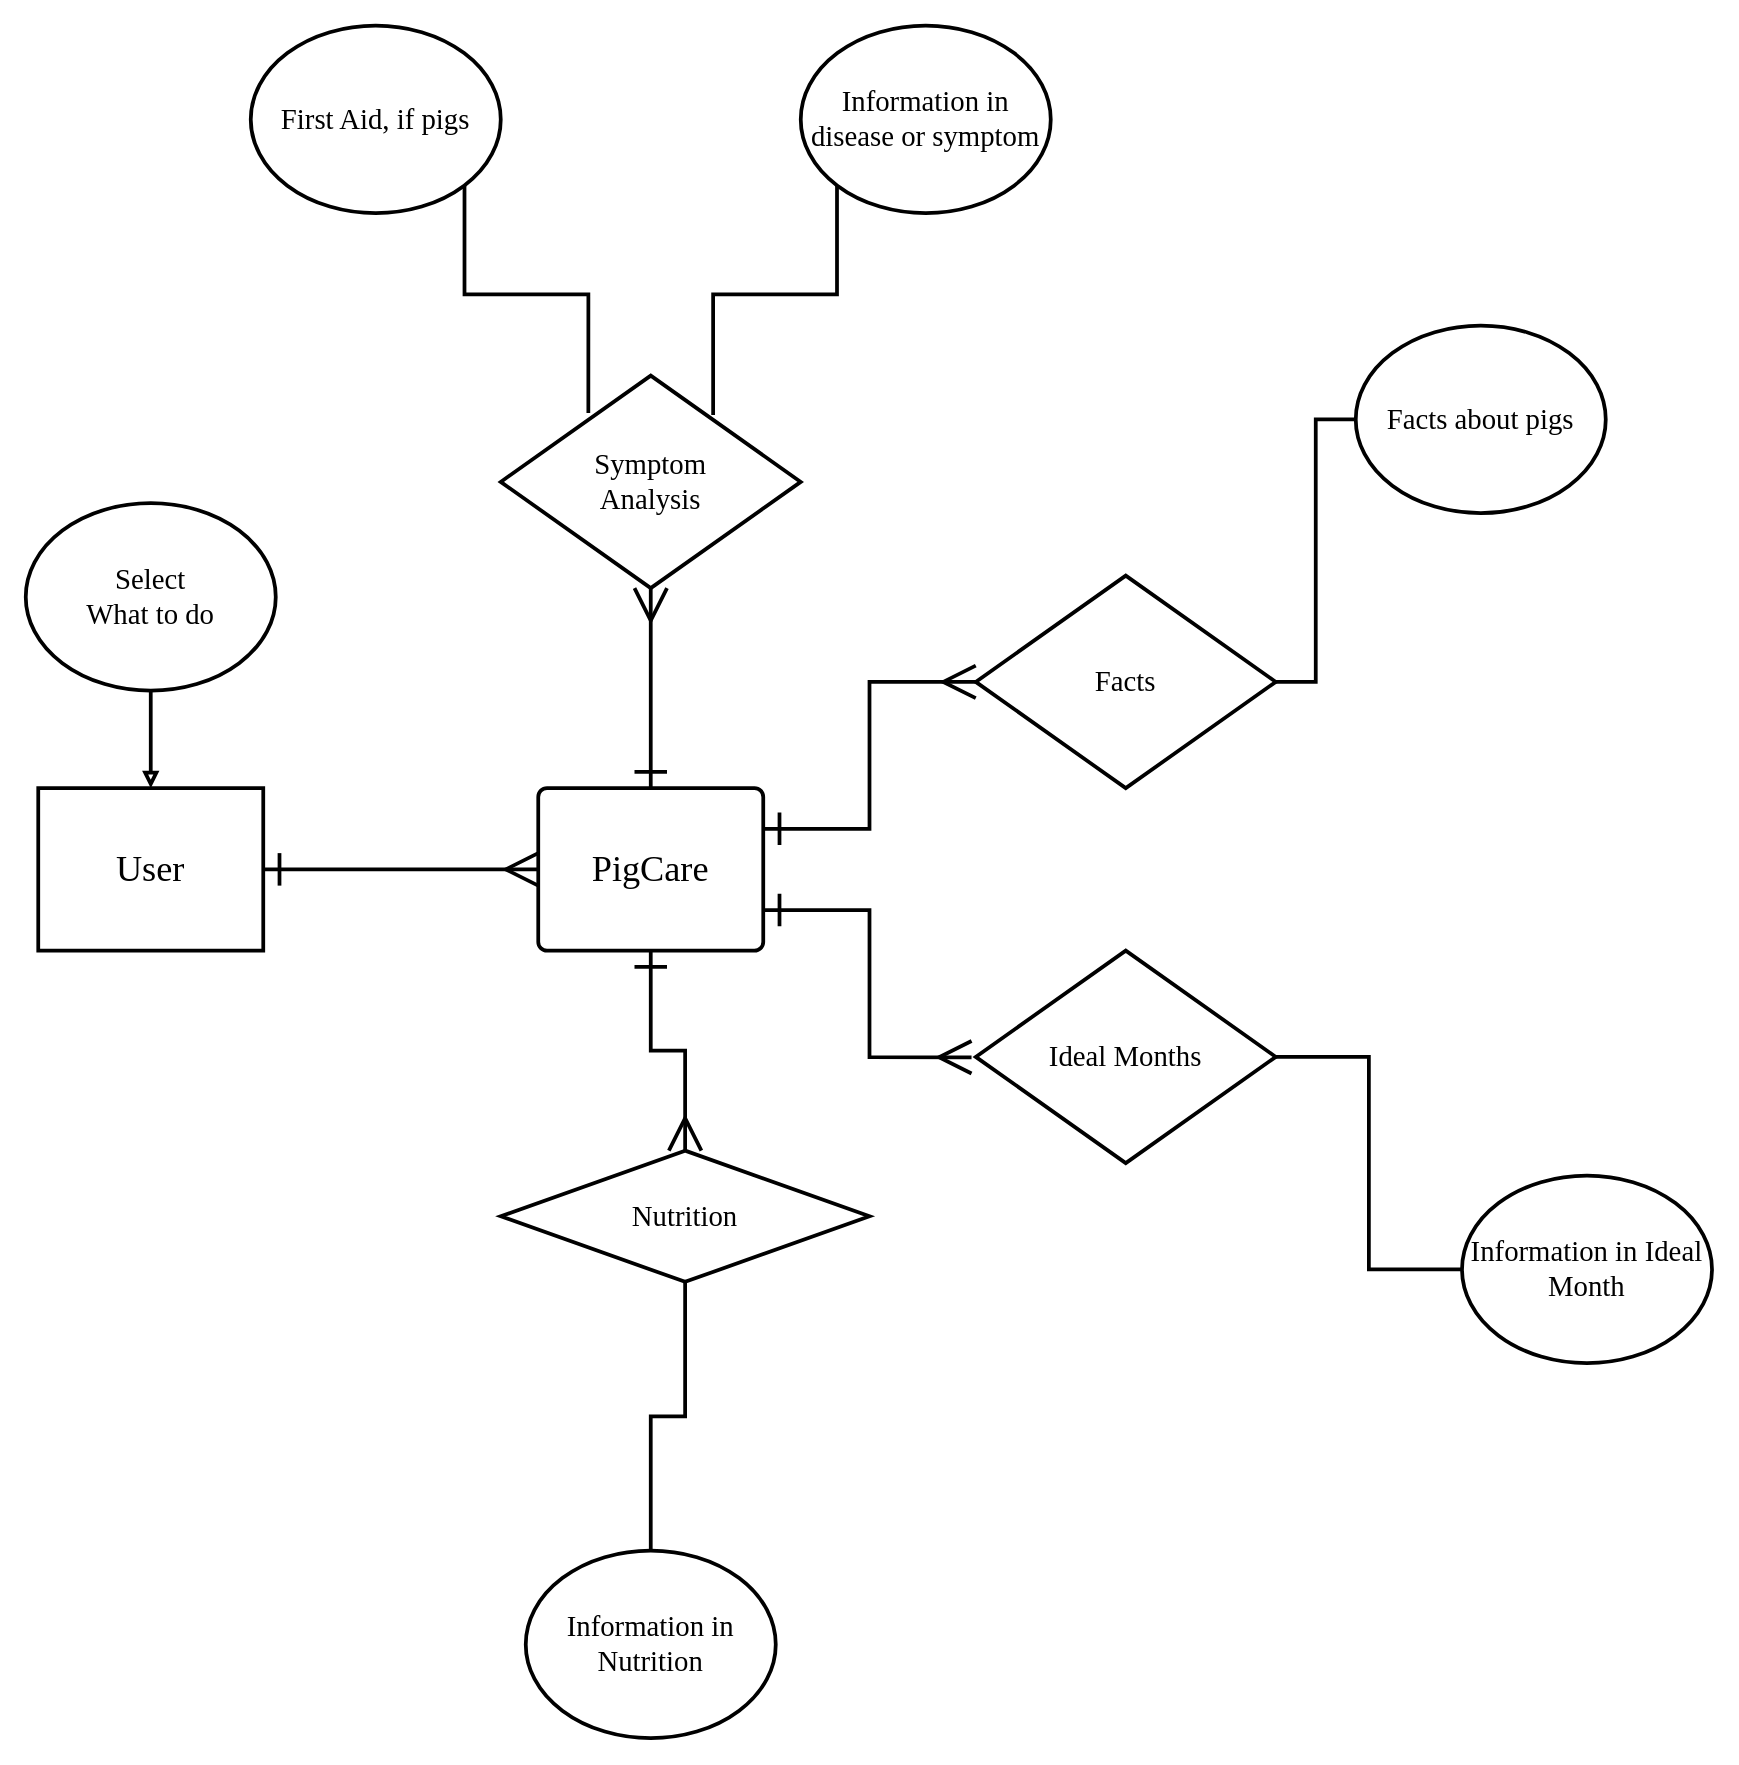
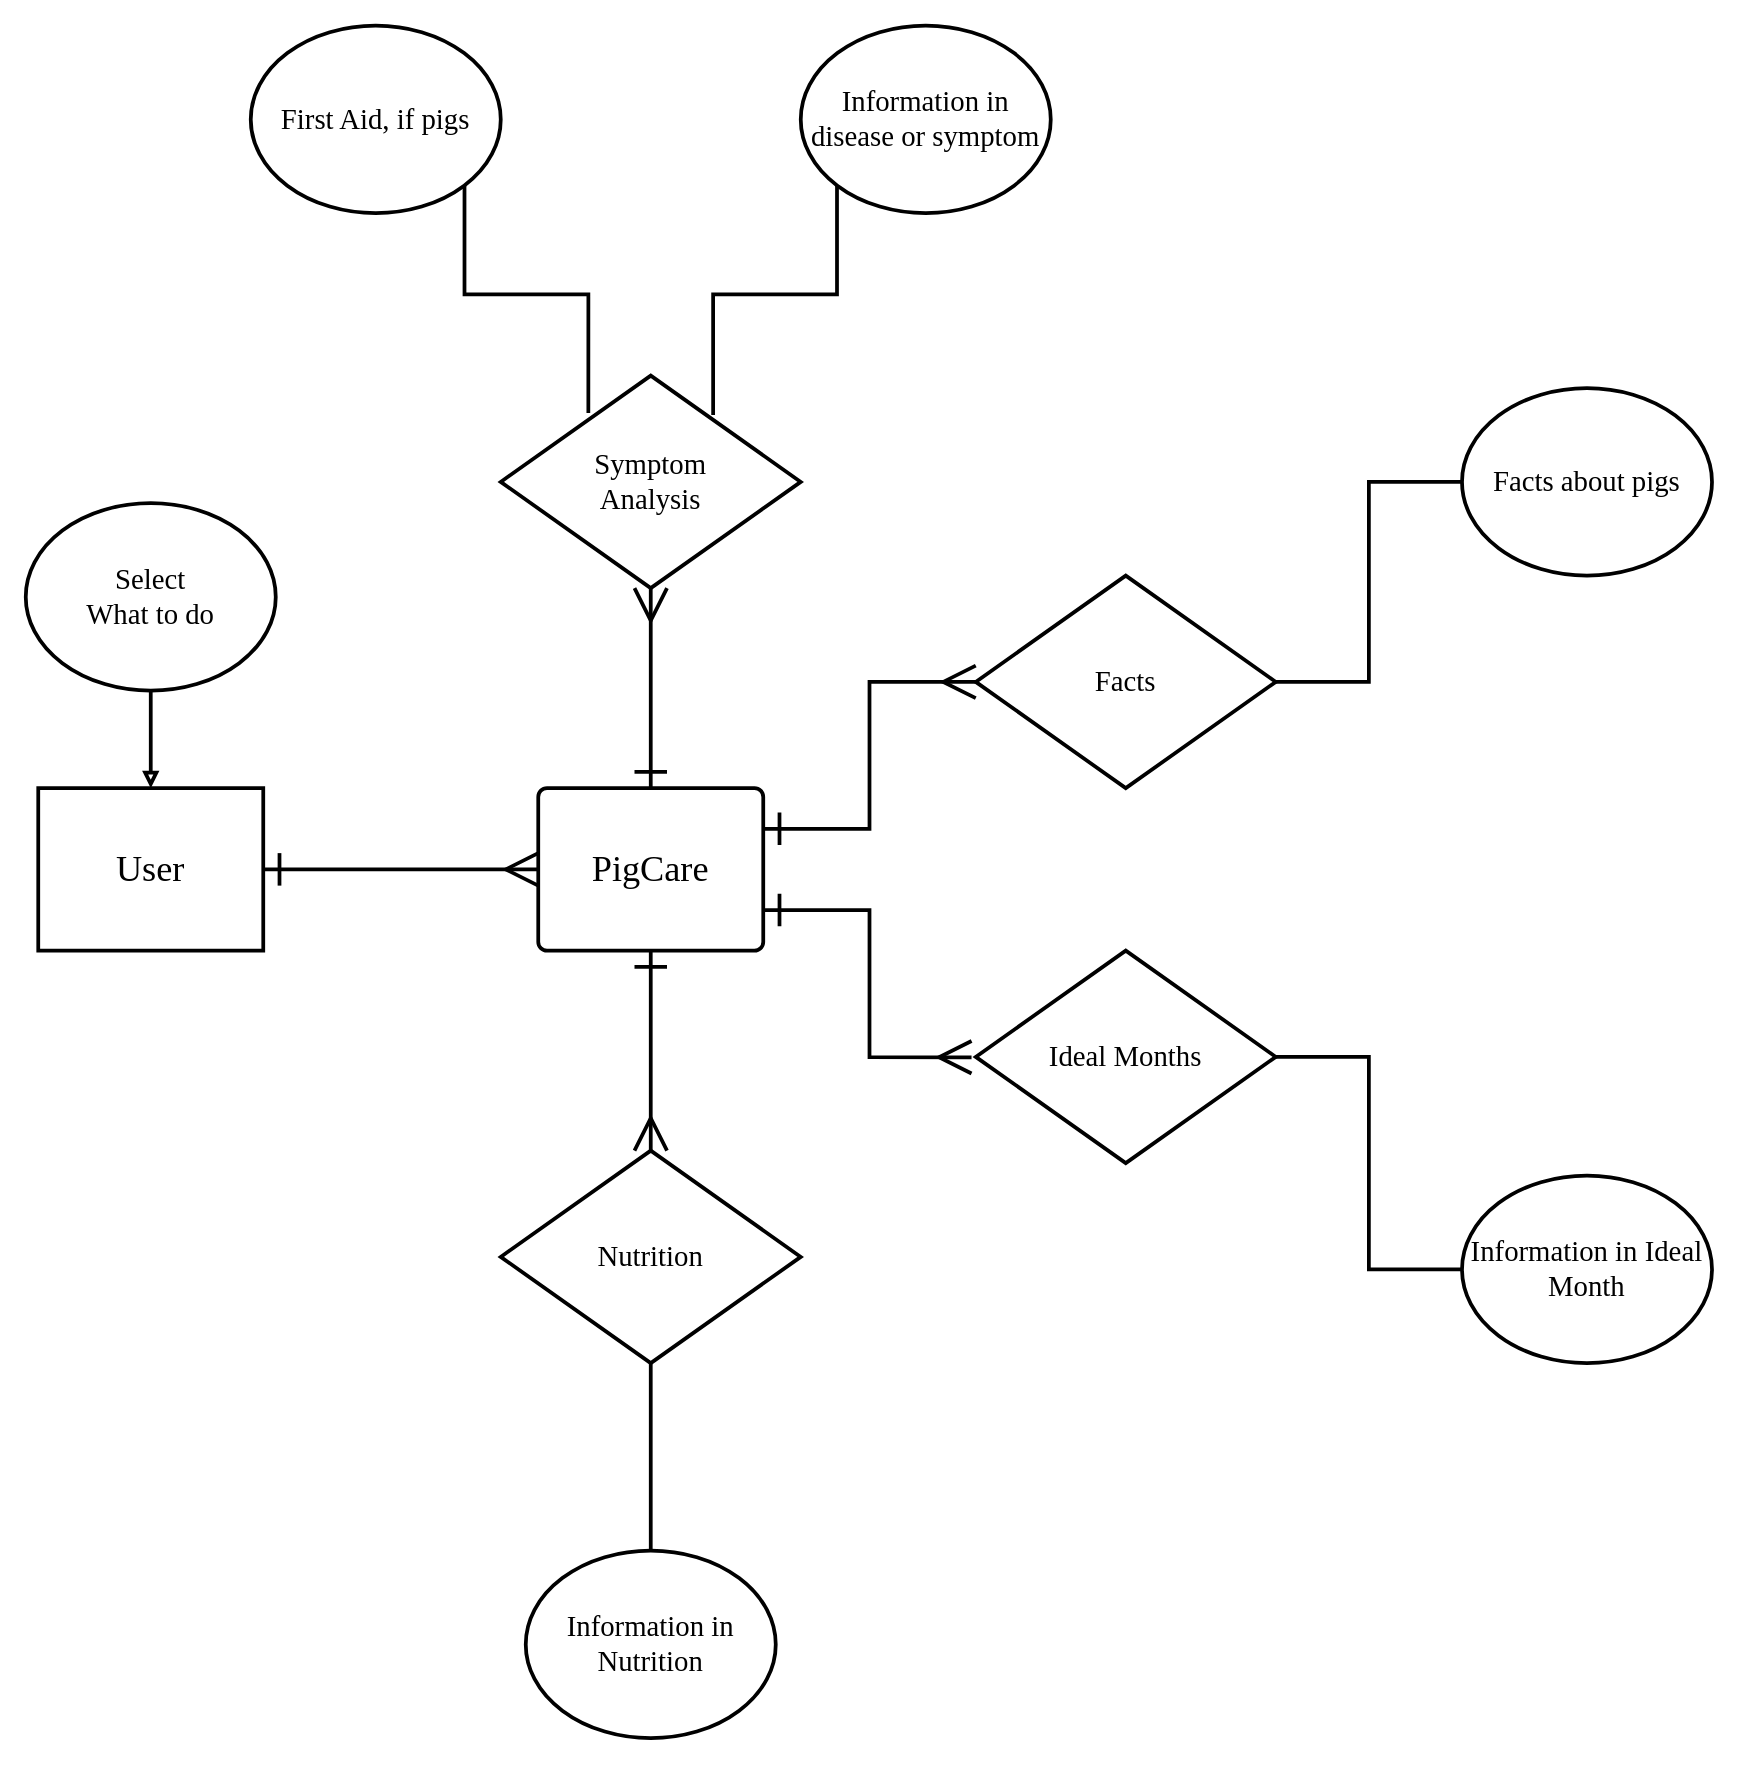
  <mxCell id="0" />
  <mxCell id="1" parent="0" />
  <mxCell id="2" value="" style="edgeStyle=orthogonalEdgeStyle;rounded=0;orthogonalLoop=1;jettySize=auto;html=1;endArrow=block;endFill=0;strokeWidth=3;" edge="1" parent="1" source="3" target="5"><mxGeometry relative="1" as="geometry" /></mxCell>
  <mxCell id="3" value="&lt;font face=&quot;Times New Roman&quot; style=&quot;font-size: 23px;&quot;&gt;Select &lt;br&gt;What to do&lt;/font&gt;" style="strokeWidth=3;html=1;shape=mxgraph.flowchart.start_1;whiteSpace=wrap;" vertex="1" parent="1"><mxGeometry x="20" y="402" width="200" height="150" as="geometry" /></mxCell>
  <mxCell id="4" style="edgeStyle=orthogonalEdgeStyle;rounded=0;orthogonalLoop=1;jettySize=auto;html=1;exitX=1;exitY=0.5;exitDx=0;exitDy=0;startArrow=ERone;startFill=0;endArrow=ERmany;endFill=0;endSize=22;startSize=22;strokeWidth=3;" edge="1" parent="1" source="5" target="10"><mxGeometry relative="1" as="geometry" /></mxCell>
  <mxCell id="5" value="&lt;font face=&quot;Times New Roman&quot; style=&quot;font-size: 29px;&quot;&gt;User&lt;/font&gt;" style="whiteSpace=wrap;html=1;absoluteArcSize=1;arcSize=14;strokeWidth=3;strokeColor=default;fontFamily=Helvetica;fontSize=28;fontColor=default;fillColor=default;rounded=0;" vertex="1" parent="1"><mxGeometry x="30" y="630" width="180" height="130" as="geometry" /></mxCell>
  <mxCell id="6" style="edgeStyle=orthogonalEdgeStyle;shape=connector;rounded=0;orthogonalLoop=1;jettySize=auto;html=1;exitX=0.5;exitY=0;exitDx=0;exitDy=0;entryX=0.5;entryY=1;entryDx=0;entryDy=0;entryPerimeter=0;labelBackgroundColor=default;strokeColor=default;fontFamily=Helvetica;fontSize=11;fontColor=default;startArrow=ERone;startFill=0;endArrow=ERmany;endFill=0;startSize=22;endSize=22;strokeWidth=3;" edge="1" parent="1" source="10" target="11"><mxGeometry relative="1" as="geometry" /></mxCell>
  <mxCell id="7" style="edgeStyle=orthogonalEdgeStyle;shape=connector;rounded=0;orthogonalLoop=1;jettySize=auto;html=1;exitX=1;exitY=0.25;exitDx=0;exitDy=0;entryX=0;entryY=0.5;entryDx=0;entryDy=0;entryPerimeter=0;labelBackgroundColor=default;strokeColor=default;fontFamily=Helvetica;fontSize=11;fontColor=default;startArrow=ERone;startFill=0;endArrow=ERmany;endFill=0;startSize=22;endSize=22;strokeWidth=3;" edge="1" parent="1" source="10" target="13"><mxGeometry relative="1" as="geometry" /></mxCell>
  <mxCell id="8" style="edgeStyle=orthogonalEdgeStyle;shape=connector;rounded=0;orthogonalLoop=1;jettySize=auto;html=1;exitX=1;exitY=0.75;exitDx=0;exitDy=0;entryX=-0.014;entryY=0.502;entryDx=0;entryDy=0;entryPerimeter=0;labelBackgroundColor=default;strokeColor=default;fontFamily=Helvetica;fontSize=11;fontColor=default;startArrow=ERone;startFill=0;endArrow=ERmany;endFill=0;startSize=22;endSize=22;strokeWidth=3;" edge="1" parent="1" source="10" target="15"><mxGeometry relative="1" as="geometry" /></mxCell>
  <mxCell id="9" style="edgeStyle=orthogonalEdgeStyle;shape=connector;rounded=0;orthogonalLoop=1;jettySize=auto;html=1;exitX=0.5;exitY=1;exitDx=0;exitDy=0;entryX=0.5;entryY=0;entryDx=0;entryDy=0;entryPerimeter=0;labelBackgroundColor=default;strokeColor=default;fontFamily=Helvetica;fontSize=11;fontColor=default;startArrow=ERone;startFill=0;endArrow=ERmany;endFill=0;startSize=22;endSize=22;strokeWidth=3;" edge="1" parent="1" source="10" target="17"><mxGeometry relative="1" as="geometry" /></mxCell>
  <mxCell id="10" value="&lt;font face=&quot;Times New Roman&quot; style=&quot;font-size: 29px;&quot;&gt;PigCare&lt;/font&gt;" style="rounded=1;whiteSpace=wrap;html=1;absoluteArcSize=1;arcSize=14;strokeWidth=3;strokeColor=default;fontFamily=Helvetica;fontSize=28;fontColor=default;fillColor=default;" vertex="1" parent="1"><mxGeometry x="430" y="630" width="180" height="130" as="geometry" /></mxCell>
  <mxCell id="11" value="&lt;font style=&quot;font-size: 23px;&quot; face=&quot;Times New Roman&quot;&gt;Symptom &lt;br&gt;Analysis&lt;/font&gt;" style="strokeWidth=3;html=1;shape=mxgraph.flowchart.decision;whiteSpace=wrap;" vertex="1" parent="1"><mxGeometry x="400" y="300" width="240" height="170" as="geometry" /></mxCell>
  <mxCell id="12" style="edgeStyle=orthogonalEdgeStyle;shape=connector;rounded=0;orthogonalLoop=1;jettySize=auto;html=1;exitX=1;exitY=0.5;exitDx=0;exitDy=0;exitPerimeter=0;entryX=0;entryY=0.5;entryDx=0;entryDy=0;entryPerimeter=0;labelBackgroundColor=default;strokeColor=default;fontFamily=Helvetica;fontSize=11;fontColor=default;startArrow=none;startFill=0;endArrow=none;endFill=0;startSize=22;endSize=22;strokeWidth=3;" edge="1" parent="1" source="13" target="23"><mxGeometry relative="1" as="geometry" /></mxCell>
  <mxCell id="13" value="&lt;font face=&quot;Times New Roman&quot;&gt;&lt;span style=&quot;font-size: 23px;&quot;&gt;Facts&lt;/span&gt;&lt;/font&gt;" style="strokeWidth=3;html=1;shape=mxgraph.flowchart.decision;whiteSpace=wrap;" vertex="1" parent="1"><mxGeometry x="780" y="460" width="240" height="170" as="geometry" /></mxCell>
  <mxCell id="14" style="edgeStyle=orthogonalEdgeStyle;shape=connector;rounded=0;orthogonalLoop=1;jettySize=auto;html=1;exitX=1;exitY=0.5;exitDx=0;exitDy=0;exitPerimeter=0;entryX=0;entryY=0.5;entryDx=0;entryDy=0;entryPerimeter=0;labelBackgroundColor=default;strokeColor=default;fontFamily=Helvetica;fontSize=11;fontColor=default;startArrow=none;startFill=0;endArrow=none;endFill=0;startSize=22;endSize=22;strokeWidth=3;" edge="1" parent="1" source="15" target="24"><mxGeometry relative="1" as="geometry" /></mxCell>
  <mxCell id="15" value="&lt;font face=&quot;Times New Roman&quot;&gt;&lt;span style=&quot;font-size: 23px;&quot;&gt;Ideal Months&lt;/span&gt;&lt;/font&gt;" style="strokeWidth=3;html=1;shape=mxgraph.flowchart.decision;whiteSpace=wrap;" vertex="1" parent="1"><mxGeometry x="780" y="760" width="240" height="170" as="geometry" /></mxCell>
  <mxCell id="16" style="edgeStyle=orthogonalEdgeStyle;shape=connector;rounded=0;orthogonalLoop=1;jettySize=auto;html=1;exitX=0.5;exitY=1;exitDx=0;exitDy=0;exitPerimeter=0;labelBackgroundColor=default;strokeColor=default;fontFamily=Helvetica;fontSize=11;fontColor=default;startArrow=none;startFill=0;endArrow=none;endFill=0;startSize=22;endSize=22;strokeWidth=3;" edge="1" parent="1" source="17" target="22"><mxGeometry relative="1" as="geometry" /></mxCell>
- <mxCell id="17" value="&lt;font face=&quot;Times New Roman&quot;&gt;&lt;span style=&quot;font-size: 23px;&quot;&gt;Nutrition&lt;/span&gt;&lt;/font&gt;" style="strokeWidth=3;html=1;shape=mxgraph.flowchart.decision;whiteSpace=wrap;" vertex="1" parent="1"><mxGeometry x="400" y="920" width="295" height="105" as="geometry" /></mxCell>
+ <mxCell id="17" value="&lt;font face=&quot;Times New Roman&quot;&gt;&lt;span style=&quot;font-size: 23px;&quot;&gt;Nutrition&lt;/span&gt;&lt;/font&gt;" style="strokeWidth=3;html=1;shape=mxgraph.flowchart.decision;whiteSpace=wrap;" vertex="1" parent="1"><mxGeometry x="400" y="920" width="240" height="170" as="geometry" /></mxCell>
  <mxCell id="18" style="edgeStyle=orthogonalEdgeStyle;shape=connector;rounded=0;orthogonalLoop=1;jettySize=auto;html=1;exitX=0.145;exitY=0.855;exitDx=0;exitDy=0;exitPerimeter=0;entryX=0.708;entryY=0.185;entryDx=0;entryDy=0;entryPerimeter=0;labelBackgroundColor=default;strokeColor=default;fontFamily=Helvetica;fontSize=11;fontColor=default;startArrow=none;startFill=0;endArrow=none;endFill=0;startSize=22;endSize=22;strokeWidth=3;" edge="1" parent="1" source="19" target="11"><mxGeometry relative="1" as="geometry" /></mxCell>
  <mxCell id="19" value="&lt;font style=&quot;font-size: 23px;&quot; face=&quot;Times New Roman&quot;&gt;Information in disease or symptom&lt;/font&gt;" style="strokeWidth=3;html=1;shape=mxgraph.flowchart.start_1;whiteSpace=wrap;" vertex="1" parent="1"><mxGeometry x="640" y="20" width="200" height="150" as="geometry" /></mxCell>
  <mxCell id="20" style="edgeStyle=orthogonalEdgeStyle;shape=connector;rounded=0;orthogonalLoop=1;jettySize=auto;html=1;exitX=0.855;exitY=0.855;exitDx=0;exitDy=0;exitPerimeter=0;entryX=0.292;entryY=0.176;entryDx=0;entryDy=0;entryPerimeter=0;labelBackgroundColor=default;strokeColor=default;fontFamily=Helvetica;fontSize=11;fontColor=default;startArrow=none;startFill=0;endArrow=none;endFill=0;startSize=22;endSize=22;strokeWidth=3;" edge="1" parent="1" source="21" target="11"><mxGeometry relative="1" as="geometry" /></mxCell>
  <mxCell id="21" value="&lt;font style=&quot;font-size: 23px;&quot; face=&quot;Times New Roman&quot;&gt;First Aid, if pigs&lt;/font&gt;" style="strokeWidth=3;html=1;shape=mxgraph.flowchart.start_1;whiteSpace=wrap;" vertex="1" parent="1"><mxGeometry x="200" y="20" width="200" height="150" as="geometry" /></mxCell>
  <mxCell id="22" value="&lt;font style=&quot;font-size: 23px;&quot; face=&quot;Times New Roman&quot;&gt;Information in Nutrition&lt;/font&gt;" style="strokeWidth=3;html=1;shape=mxgraph.flowchart.start_1;whiteSpace=wrap;" vertex="1" parent="1"><mxGeometry x="420" y="1240" width="200" height="150" as="geometry" /></mxCell>
- <mxCell id="23" value="&lt;font style=&quot;font-size: 23px;&quot; face=&quot;Times New Roman&quot;&gt;Facts about pigs&lt;/font&gt;" style="strokeWidth=3;html=1;shape=mxgraph.flowchart.start_1;whiteSpace=wrap;" vertex="1" parent="1"><mxGeometry x="1084" y="260" width="200" height="150" as="geometry" /></mxCell>
+ <mxCell id="23" value="&lt;font style=&quot;font-size: 23px;&quot; face=&quot;Times New Roman&quot;&gt;Facts about pigs&lt;/font&gt;" style="strokeWidth=3;html=1;shape=mxgraph.flowchart.start_1;whiteSpace=wrap;" vertex="1" parent="1"><mxGeometry x="1169" y="310" width="200" height="150" as="geometry" /></mxCell>
  <mxCell id="24" value="&lt;font style=&quot;font-size: 23px;&quot; face=&quot;Times New Roman&quot;&gt;Information in Ideal Month&lt;/font&gt;" style="strokeWidth=3;html=1;shape=mxgraph.flowchart.start_1;whiteSpace=wrap;" vertex="1" parent="1"><mxGeometry x="1169" y="940" width="200" height="150" as="geometry" /></mxCell>
